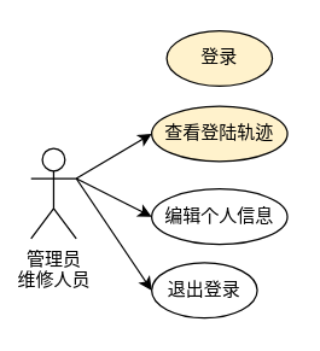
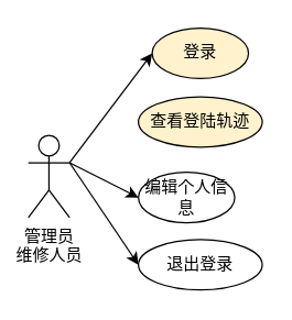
  <mxCell id="0" />
  <mxCell id="1" parent="0" />
- <mxCell id="3" style="rounded=0;orthogonalLoop=1;jettySize=auto;html=1;exitX=1;exitY=0.333;exitDx=0;exitDy=0;exitPerimeter=0;entryX=0;entryY=0.5;entryDx=0;entryDy=0;" edge="1" parent="1" source="6" target="10"><mxGeometry relative="1" as="geometry" /></mxCell>
+ <mxCell id="2" style="rounded=0;orthogonalLoop=1;jettySize=auto;html=1;exitX=1;exitY=0.333;exitDx=0;exitDy=0;exitPerimeter=0;entryX=0;entryY=0.5;entryDx=0;entryDy=0;" edge="1" parent="1" source="6" target="8"><mxGeometry relative="1" as="geometry" /></mxCell>
  <mxCell id="4" style="edgeStyle=none;rounded=0;orthogonalLoop=1;jettySize=auto;html=1;exitX=1;exitY=0.333;exitDx=0;exitDy=0;exitPerimeter=0;entryX=0;entryY=0.5;entryDx=0;entryDy=0;" edge="1" parent="1" source="6" target="7"><mxGeometry relative="1" as="geometry" /></mxCell>
  <mxCell id="5" style="edgeStyle=none;rounded=0;orthogonalLoop=1;jettySize=auto;html=1;exitX=1;exitY=0.333;exitDx=0;exitDy=0;exitPerimeter=0;entryX=0;entryY=0.5;entryDx=0;entryDy=0;" edge="1" parent="1" source="6" target="9"><mxGeometry relative="1" as="geometry" /></mxCell>
  <mxCell id="6" value="管理员&lt;div&gt;维修人员&lt;/div&gt;" style="shape=umlActor;verticalLabelPosition=bottom;verticalAlign=top;html=1;outlineConnect=0;" parent="1" vertex="1"><mxGeometry x="20" y="98.01" width="30" height="60" as="geometry" /></mxCell>
- <mxCell id="7" value="编辑个人信息" style="ellipse;whiteSpace=wrap;html=1;" parent="1" vertex="1"><mxGeometry x="100" y="125" width="90" height="36.67" as="geometry" /></mxCell>
+ <mxCell id="7" value="编辑个人信息" style="ellipse;whiteSpace=wrap;html=1;" parent="1" vertex="1"><mxGeometry x="100" y="125" width="70" height="36.67" as="geometry" /></mxCell>
  <mxCell id="8" value="登录" style="ellipse;whiteSpace=wrap;html=1;fillColor=#fff2cc;" parent="1" vertex="1"><mxGeometry x="110" y="20" width="70" height="36.67" as="geometry" /></mxCell>
- <mxCell id="9" value="退出登录" style="ellipse;whiteSpace=wrap;html=1;" parent="1" vertex="1"><mxGeometry x="100" y="174" width="70" height="36.67" as="geometry" /></mxCell>
+ <mxCell id="9" value="退出登录" style="ellipse;whiteSpace=wrap;html=1;" parent="1" vertex="1"><mxGeometry x="100" y="174" width="90" height="36.67" as="geometry" /></mxCell>
  <mxCell id="10" value="查看登陆轨迹" style="ellipse;whiteSpace=wrap;html=1;fillColor=#fff2cc;" vertex="1" parent="1"><mxGeometry x="100" y="70" width="90" height="36.67" as="geometry" /></mxCell>
